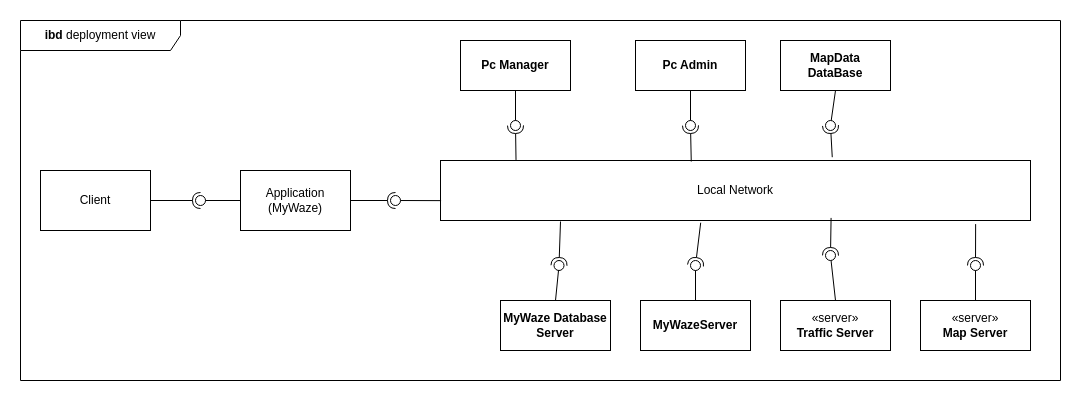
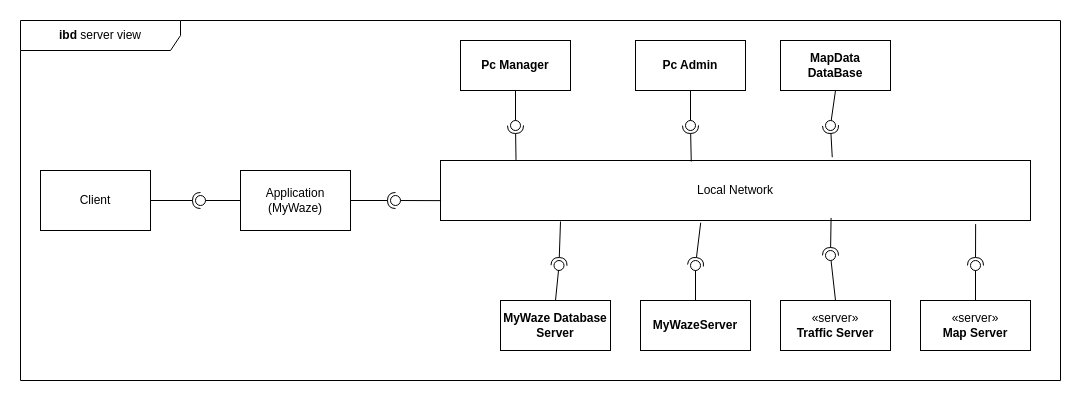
  <mxCell id="0" />
  <mxCell id="1" parent="0" />
  <mxCell id="2" value="Local Network" style="rounded=0;whiteSpace=wrap;html=1;" parent="1" vertex="1"><mxGeometry x="440" y="160" width="590" height="60" as="geometry" /></mxCell>
  <mxCell id="3" value="Application (MyWaze)" style="rounded=0;whiteSpace=wrap;html=1;" parent="1" vertex="1"><mxGeometry x="240" y="170" width="110" height="60" as="geometry" /></mxCell>
  <mxCell id="4" value="Client" style="rounded=0;whiteSpace=wrap;html=1;" parent="1" vertex="1"><mxGeometry x="40" y="170" width="110" height="60" as="geometry" /></mxCell>
  <mxCell id="5" value="" style="rounded=0;orthogonalLoop=1;jettySize=auto;html=1;endArrow=halfCircle;endFill=0;endSize=6;strokeWidth=1;sketch=0;exitX=1;exitY=0.5;exitDx=0;exitDy=0;" parent="1" source="4" target="7" edge="1"><mxGeometry relative="1" as="geometry"><mxPoint x="220" y="200" as="sourcePoint" /></mxGeometry></mxCell>
  <mxCell id="6" value="" style="rounded=0;orthogonalLoop=1;jettySize=auto;html=1;endArrow=oval;endFill=0;sketch=0;sourcePerimeterSpacing=0;targetPerimeterSpacing=0;endSize=10;exitX=0;exitY=0.5;exitDx=0;exitDy=0;" parent="1" source="3" target="7" edge="1"><mxGeometry relative="1" as="geometry"><mxPoint x="180" y="200" as="sourcePoint" /></mxGeometry></mxCell>
  <mxCell id="7" value="" style="ellipse;whiteSpace=wrap;html=1;align=center;aspect=fixed;fillColor=none;strokeColor=none;resizable=0;perimeter=centerPerimeter;rotatable=0;allowArrows=0;points=[];outlineConnect=1;" parent="1" vertex="1"><mxGeometry x="195" y="195" width="10" height="10" as="geometry" /></mxCell>
  <mxCell id="8" value="" style="rounded=0;orthogonalLoop=1;jettySize=auto;html=1;endArrow=halfCircle;endFill=0;endSize=6;strokeWidth=1;sketch=0;exitX=1;exitY=0.5;exitDx=0;exitDy=0;" parent="1" source="3" target="10" edge="1"><mxGeometry relative="1" as="geometry"><mxPoint x="430" y="200" as="sourcePoint" /></mxGeometry></mxCell>
  <mxCell id="9" value="" style="rounded=0;orthogonalLoop=1;jettySize=auto;html=1;endArrow=oval;endFill=0;sketch=0;sourcePerimeterSpacing=0;targetPerimeterSpacing=0;endSize=10;exitX=0.001;exitY=0.669;exitDx=0;exitDy=0;exitPerimeter=0;" parent="1" source="2" target="10" edge="1"><mxGeometry relative="1" as="geometry"><mxPoint x="390" y="200" as="sourcePoint" /></mxGeometry></mxCell>
  <mxCell id="10" value="" style="ellipse;whiteSpace=wrap;html=1;align=center;aspect=fixed;fillColor=none;strokeColor=none;resizable=0;perimeter=centerPerimeter;rotatable=0;allowArrows=0;points=[];outlineConnect=1;" parent="1" vertex="1"><mxGeometry x="390" y="195" width="10" height="10" as="geometry" /></mxCell>
  <mxCell id="11" value="&lt;b&gt;Pc Manager&lt;/b&gt;" style="html=1;whiteSpace=wrap;" parent="1" vertex="1"><mxGeometry x="460" y="40" width="110" height="50" as="geometry" /></mxCell>
  <mxCell id="12" value="&lt;b&gt;Pc Admin&lt;/b&gt;" style="html=1;whiteSpace=wrap;" parent="1" vertex="1"><mxGeometry x="635" y="40" width="110" height="50" as="geometry" /></mxCell>
  <mxCell id="13" value="" style="rounded=0;orthogonalLoop=1;jettySize=auto;html=1;endArrow=halfCircle;endFill=0;endSize=6;strokeWidth=1;sketch=0;exitX=0.128;exitY=-0.009;exitDx=0;exitDy=0;exitPerimeter=0;" parent="1" source="2" target="15" edge="1"><mxGeometry relative="1" as="geometry"><mxPoint x="535" y="125" as="sourcePoint" /></mxGeometry></mxCell>
  <mxCell id="14" value="" style="rounded=0;orthogonalLoop=1;jettySize=auto;html=1;endArrow=oval;endFill=0;sketch=0;sourcePerimeterSpacing=0;targetPerimeterSpacing=0;endSize=10;" parent="1" source="11" target="15" edge="1"><mxGeometry relative="1" as="geometry"><mxPoint x="495" y="125" as="sourcePoint" /></mxGeometry></mxCell>
  <mxCell id="15" value="" style="ellipse;whiteSpace=wrap;html=1;align=center;aspect=fixed;fillColor=none;strokeColor=none;resizable=0;perimeter=centerPerimeter;rotatable=0;allowArrows=0;points=[];outlineConnect=1;" parent="1" vertex="1"><mxGeometry x="510" y="120" width="10" height="10" as="geometry" /></mxCell>
  <mxCell id="16" value="" style="rounded=0;orthogonalLoop=1;jettySize=auto;html=1;endArrow=halfCircle;endFill=0;endSize=6;strokeWidth=1;sketch=0;exitX=0.425;exitY=0.017;exitDx=0;exitDy=0;exitPerimeter=0;" parent="1" source="2" target="18" edge="1"><mxGeometry relative="1" as="geometry"><mxPoint x="695" y="125" as="sourcePoint" /></mxGeometry></mxCell>
  <mxCell id="17" value="" style="rounded=0;orthogonalLoop=1;jettySize=auto;html=1;endArrow=oval;endFill=0;sketch=0;sourcePerimeterSpacing=0;targetPerimeterSpacing=0;endSize=10;exitX=0.5;exitY=1;exitDx=0;exitDy=0;" parent="1" source="12" target="18" edge="1"><mxGeometry relative="1" as="geometry"><mxPoint x="655" y="125" as="sourcePoint" /></mxGeometry></mxCell>
  <mxCell id="18" value="" style="ellipse;whiteSpace=wrap;html=1;align=center;aspect=fixed;fillColor=none;strokeColor=none;resizable=0;perimeter=centerPerimeter;rotatable=0;allowArrows=0;points=[];outlineConnect=1;" parent="1" vertex="1"><mxGeometry x="685" y="120" width="10" height="10" as="geometry" /></mxCell>
  <mxCell id="19" value="&lt;b&gt;MyWazeServer&lt;/b&gt;" style="html=1;whiteSpace=wrap;" parent="1" vertex="1"><mxGeometry x="640" y="300" width="110" height="50" as="geometry" /></mxCell>
  <mxCell id="20" value="&lt;b&gt;MyWaze Database Server&lt;/b&gt;" style="html=1;whiteSpace=wrap;" parent="1" vertex="1"><mxGeometry x="500" y="300" width="110" height="50" as="geometry" /></mxCell>
  <mxCell id="21" value="&lt;b&gt;MapData DataBase&lt;/b&gt;" style="html=1;whiteSpace=wrap;" parent="1" vertex="1"><mxGeometry x="780" y="40" width="110" height="50" as="geometry" /></mxCell>
  <mxCell id="22" value="«server»&lt;br&gt;&lt;b&gt;Traffic Server&lt;/b&gt;" style="html=1;whiteSpace=wrap;" parent="1" vertex="1"><mxGeometry x="780" y="300" width="110" height="50" as="geometry" /></mxCell>
  <mxCell id="23" value="«server»&lt;br&gt;&lt;b&gt;Map Server&lt;/b&gt;" style="html=1;whiteSpace=wrap;" parent="1" vertex="1"><mxGeometry x="920" y="300" width="110" height="50" as="geometry" /></mxCell>
  <mxCell id="24" value="" style="rounded=0;orthogonalLoop=1;jettySize=auto;html=1;endArrow=halfCircle;endFill=0;endSize=6;strokeWidth=1;sketch=0;exitX=0.664;exitY=-0.055;exitDx=0;exitDy=0;exitPerimeter=0;" parent="1" source="2" target="26" edge="1"><mxGeometry relative="1" as="geometry"><mxPoint x="850" y="125" as="sourcePoint" /></mxGeometry></mxCell>
  <mxCell id="25" value="" style="rounded=0;orthogonalLoop=1;jettySize=auto;html=1;endArrow=oval;endFill=0;sketch=0;sourcePerimeterSpacing=0;targetPerimeterSpacing=0;endSize=10;exitX=0.5;exitY=1;exitDx=0;exitDy=0;" parent="1" source="21" target="26" edge="1"><mxGeometry relative="1" as="geometry"><mxPoint x="810" y="125" as="sourcePoint" /></mxGeometry></mxCell>
  <mxCell id="26" value="" style="ellipse;whiteSpace=wrap;html=1;align=center;aspect=fixed;fillColor=none;strokeColor=none;resizable=0;perimeter=centerPerimeter;rotatable=0;allowArrows=0;points=[];outlineConnect=1;" parent="1" vertex="1"><mxGeometry x="825" y="120" width="10" height="10" as="geometry" /></mxCell>
  <mxCell id="27" value="" style="rounded=0;orthogonalLoop=1;jettySize=auto;html=1;endArrow=halfCircle;endFill=0;endSize=6;strokeWidth=1;sketch=0;exitX=0.662;exitY=0.957;exitDx=0;exitDy=0;exitPerimeter=0;" parent="1" source="2" target="29" edge="1"><mxGeometry relative="1" as="geometry"><mxPoint x="850" y="255" as="sourcePoint" /></mxGeometry></mxCell>
  <mxCell id="28" value="" style="rounded=0;orthogonalLoop=1;jettySize=auto;html=1;endArrow=oval;endFill=0;sketch=0;sourcePerimeterSpacing=0;targetPerimeterSpacing=0;endSize=10;exitX=0.5;exitY=0;exitDx=0;exitDy=0;" parent="1" source="22" target="29" edge="1"><mxGeometry relative="1" as="geometry"><mxPoint x="810" y="255" as="sourcePoint" /></mxGeometry></mxCell>
  <mxCell id="29" value="" style="ellipse;whiteSpace=wrap;html=1;align=center;aspect=fixed;fillColor=none;strokeColor=none;resizable=0;perimeter=centerPerimeter;rotatable=0;allowArrows=0;points=[];outlineConnect=1;" parent="1" vertex="1"><mxGeometry x="825" y="250" width="10" height="10" as="geometry" /></mxCell>
  <mxCell id="30" value="" style="rounded=0;orthogonalLoop=1;jettySize=auto;html=1;endArrow=halfCircle;endFill=0;endSize=6;strokeWidth=1;sketch=0;exitX=0.907;exitY=1.06;exitDx=0;exitDy=0;exitPerimeter=0;" parent="1" source="2" target="32" edge="1"><mxGeometry relative="1" as="geometry"><mxPoint x="995" y="265" as="sourcePoint" /></mxGeometry></mxCell>
  <mxCell id="31" value="" style="rounded=0;orthogonalLoop=1;jettySize=auto;html=1;endArrow=oval;endFill=0;sketch=0;sourcePerimeterSpacing=0;targetPerimeterSpacing=0;endSize=10;exitX=0.5;exitY=0;exitDx=0;exitDy=0;" parent="1" source="23" target="32" edge="1"><mxGeometry relative="1" as="geometry"><mxPoint x="955" y="265" as="sourcePoint" /></mxGeometry></mxCell>
  <mxCell id="32" value="" style="ellipse;whiteSpace=wrap;html=1;align=center;aspect=fixed;fillColor=none;strokeColor=none;resizable=0;perimeter=centerPerimeter;rotatable=0;allowArrows=0;points=[];outlineConnect=1;" parent="1" vertex="1"><mxGeometry x="970" y="260" width="10" height="10" as="geometry" /></mxCell>
  <mxCell id="33" value="" style="rounded=0;orthogonalLoop=1;jettySize=auto;html=1;endArrow=halfCircle;endFill=0;endSize=6;strokeWidth=1;sketch=0;exitX=0.441;exitY=1.037;exitDx=0;exitDy=0;exitPerimeter=0;" parent="1" source="2" target="35" edge="1"><mxGeometry relative="1" as="geometry"><mxPoint x="715" y="265" as="sourcePoint" /></mxGeometry></mxCell>
  <mxCell id="34" value="" style="rounded=0;orthogonalLoop=1;jettySize=auto;html=1;endArrow=oval;endFill=0;sketch=0;sourcePerimeterSpacing=0;targetPerimeterSpacing=0;endSize=10;exitX=0.5;exitY=0;exitDx=0;exitDy=0;" parent="1" source="19" target="35" edge="1"><mxGeometry relative="1" as="geometry"><mxPoint x="675" y="265" as="sourcePoint" /></mxGeometry></mxCell>
  <mxCell id="35" value="" style="ellipse;whiteSpace=wrap;html=1;align=center;aspect=fixed;fillColor=none;strokeColor=none;resizable=0;perimeter=centerPerimeter;rotatable=0;allowArrows=0;points=[];outlineConnect=1;" parent="1" vertex="1"><mxGeometry x="690" y="260" width="10" height="10" as="geometry" /></mxCell>
  <mxCell id="36" value="" style="rounded=0;orthogonalLoop=1;jettySize=auto;html=1;endArrow=halfCircle;endFill=0;endSize=6;strokeWidth=1;sketch=0;" parent="1" target="38" edge="1"><mxGeometry relative="1" as="geometry"><mxPoint x="560" y="221" as="sourcePoint" /></mxGeometry></mxCell>
  <mxCell id="37" value="" style="rounded=0;orthogonalLoop=1;jettySize=auto;html=1;endArrow=oval;endFill=0;sketch=0;sourcePerimeterSpacing=0;targetPerimeterSpacing=0;endSize=10;exitX=0.5;exitY=0;exitDx=0;exitDy=0;" parent="1" source="20" target="38" edge="1"><mxGeometry relative="1" as="geometry"><mxPoint x="544" y="265" as="sourcePoint" /></mxGeometry></mxCell>
  <mxCell id="38" value="" style="ellipse;whiteSpace=wrap;html=1;align=center;aspect=fixed;fillColor=none;strokeColor=none;resizable=0;perimeter=centerPerimeter;rotatable=0;allowArrows=0;points=[];outlineConnect=1;" parent="1" vertex="1"><mxGeometry x="553.5" y="260" width="10" height="10" as="geometry" /></mxCell>
- <mxCell id="39" value="&lt;b&gt;ibd &lt;/b&gt;deployment view" style="shape=umlFrame;whiteSpace=wrap;html=1;pointerEvents=0;width=160;height=30;" vertex="1" parent="1"><mxGeometry x="20" y="20" width="1040" height="360" as="geometry" /></mxCell>
+ <mxCell id="39" value="&lt;b&gt;ibd &lt;/b&gt;server view" style="shape=umlFrame;whiteSpace=wrap;html=1;pointerEvents=0;width=160;height=30;" vertex="1" parent="1"><mxGeometry x="20" y="20" width="1040" height="360" as="geometry" /></mxCell>
